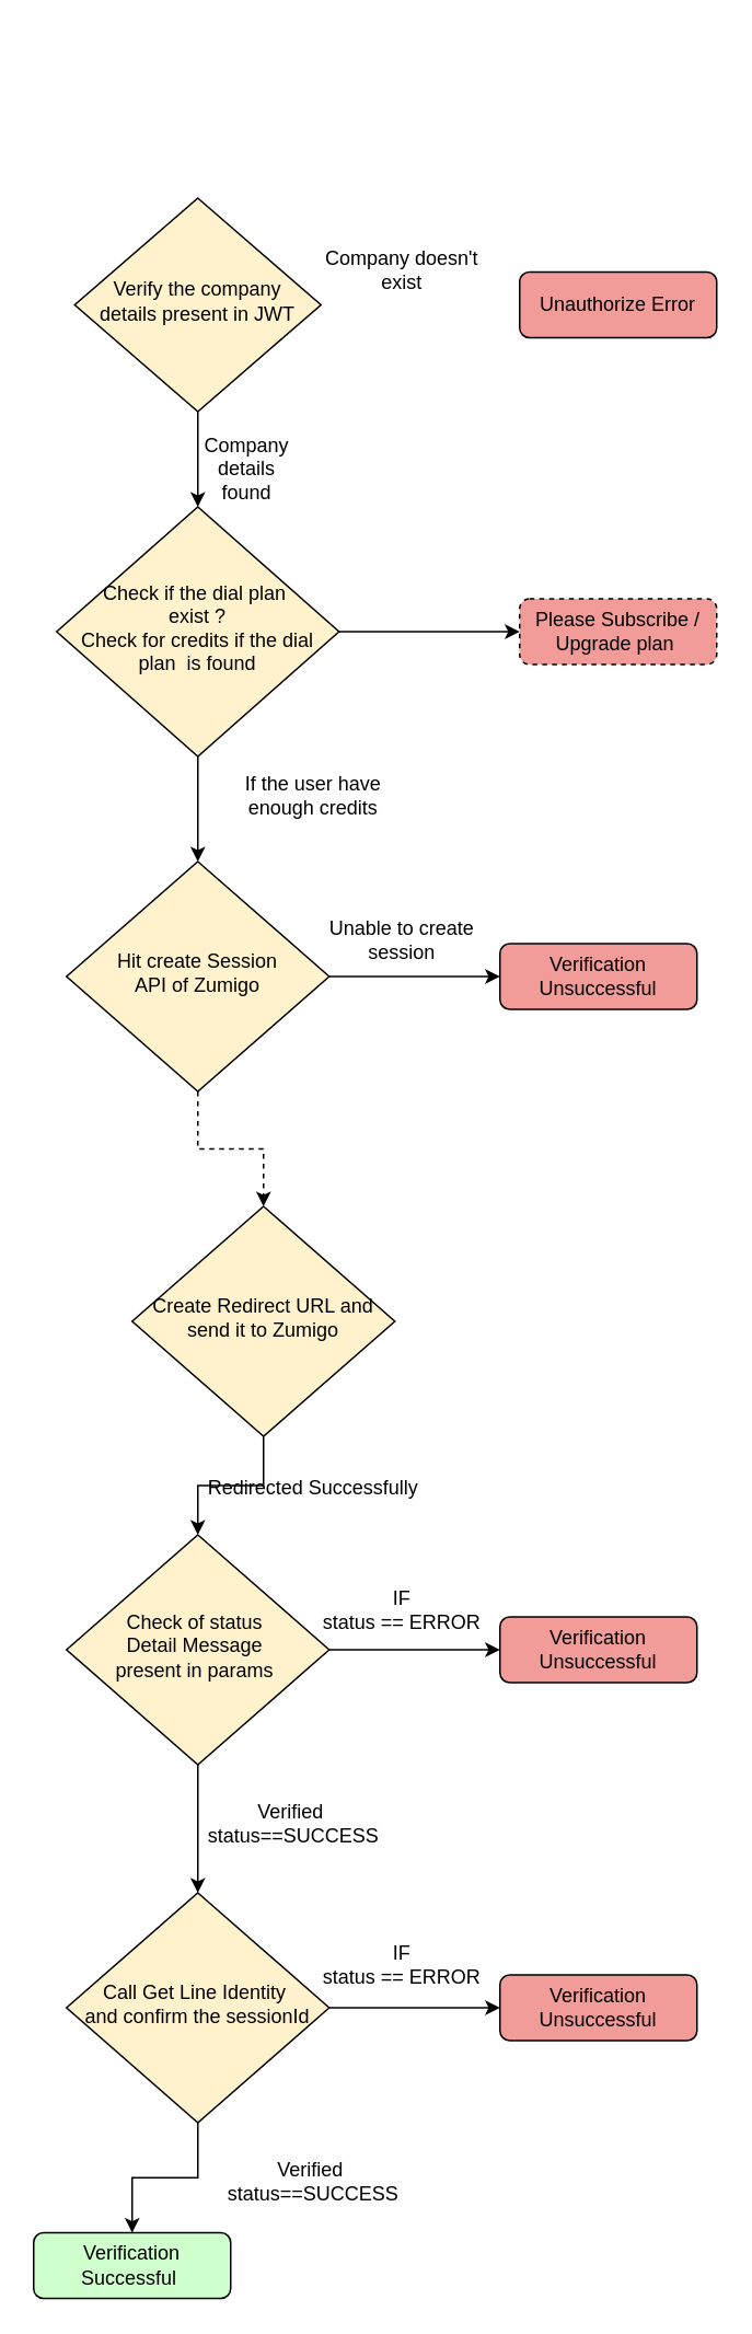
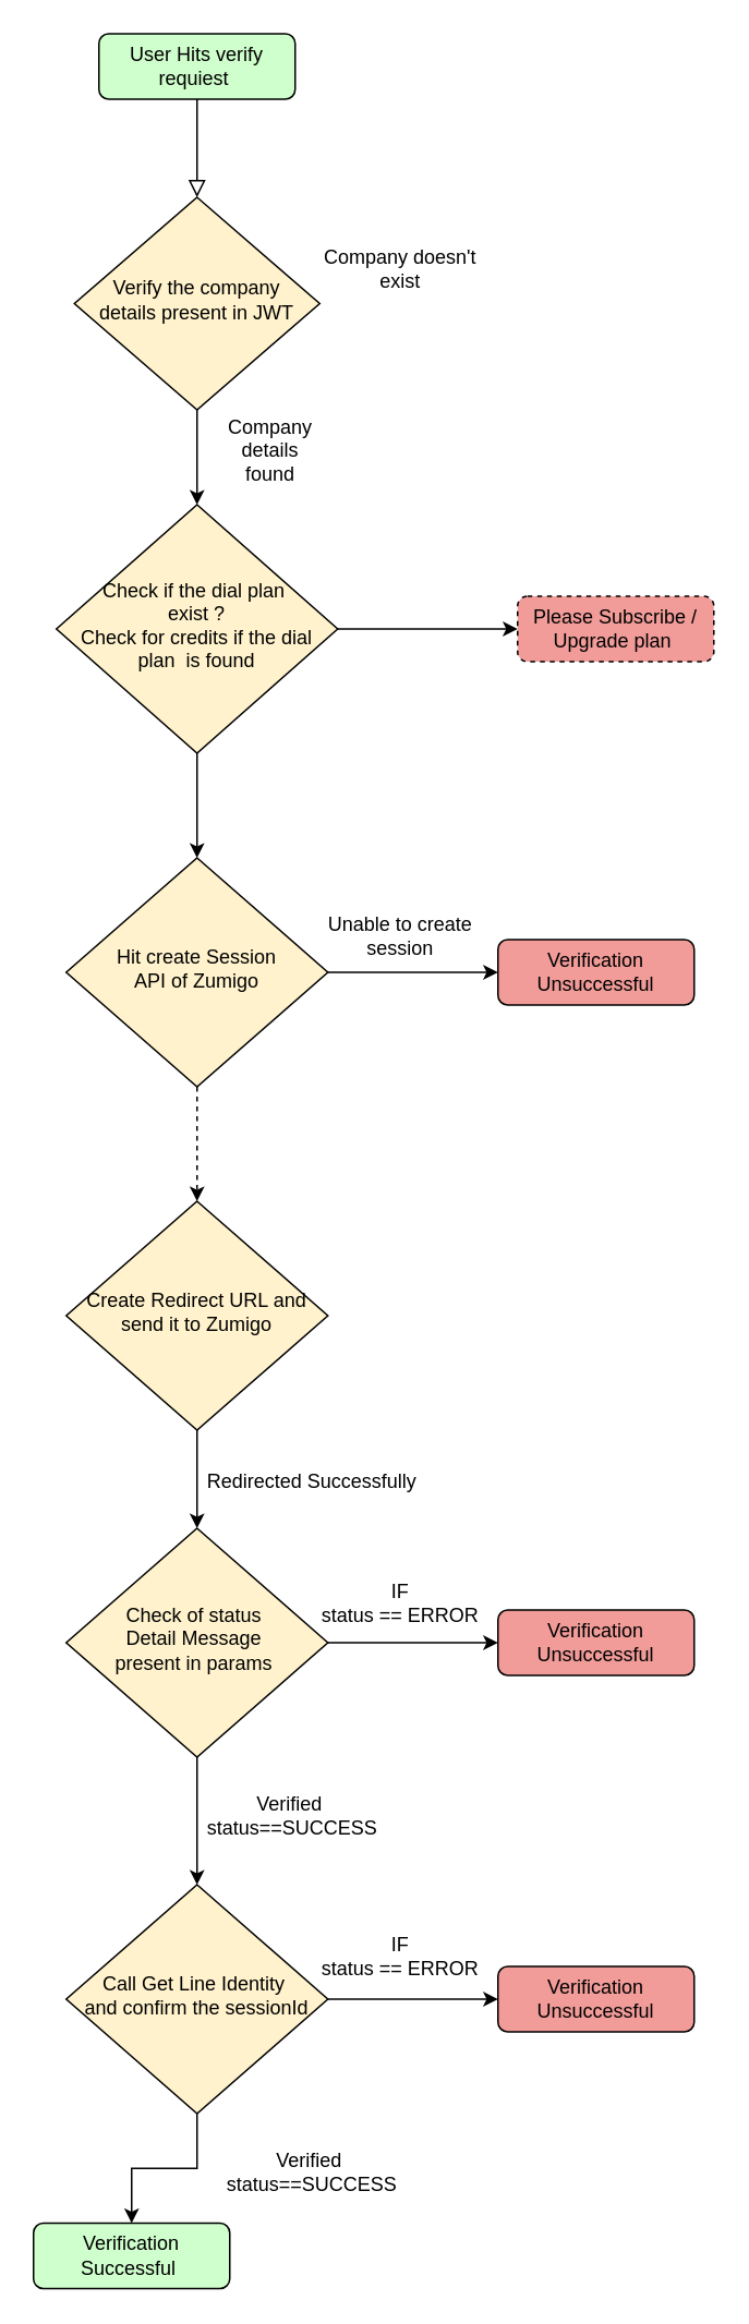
  <mxCell id="0" />
  <mxCell id="1" parent="0" />
+ <mxCell id="2" value="" style="rounded=0;html=1;jettySize=auto;orthogonalLoop=1;fontSize=11;endArrow=block;endFill=0;endSize=8;strokeWidth=1;shadow=0;labelBackgroundColor=none;edgeStyle=orthogonalEdgeStyle;" parent="1" source="3" target="5" edge="1"><mxGeometry relative="1" as="geometry" /></mxCell>
+ <mxCell id="3" value="User Hits verify requiest&amp;nbsp;" style="rounded=1;whiteSpace=wrap;html=1;fontSize=12;glass=0;strokeWidth=1;shadow=0;fillColor=#CFFFCC;" parent="1" vertex="1"><mxGeometry x="60" y="20" width="120" height="40" as="geometry" /></mxCell>
  <mxCell id="4" value="" style="edgeStyle=orthogonalEdgeStyle;rounded=0;orthogonalLoop=1;jettySize=auto;html=1;" edge="1" parent="1" source="5" target="32"><mxGeometry relative="1" as="geometry" /></mxCell>
  <mxCell id="5" value="Verify the company details present in JWT" style="rhombus;whiteSpace=wrap;html=1;shadow=0;fontFamily=Helvetica;fontSize=12;align=center;strokeWidth=1;spacing=6;spacingTop=-4;fillColor=#FFF2CC;" parent="1" vertex="1"><mxGeometry x="45" y="120" width="150" height="130" as="geometry" /></mxCell>
- <mxCell id="6" value="Unauthorize Error" style="rounded=1;whiteSpace=wrap;html=1;fontSize=12;glass=0;strokeWidth=1;shadow=0;fillColor=#F19C99;" parent="1" vertex="1"><mxGeometry x="316" y="165" width="120" height="40" as="geometry" /></mxCell>
  <mxCell id="7" value="" style="edgeStyle=orthogonalEdgeStyle;rounded=0;orthogonalLoop=1;jettySize=auto;html=1;" edge="1" parent="1" source="9" target="10"><mxGeometry relative="1" as="geometry" /></mxCell>
  <mxCell id="8" value="" style="edgeStyle=orthogonalEdgeStyle;rounded=0;orthogonalLoop=1;jettySize=auto;html=1;dashed=1;" edge="1" parent="1" source="9" target="12"><mxGeometry relative="1" as="geometry" /></mxCell>
  <mxCell id="9" value="Hit create Session &lt;br&gt;API of Zumigo" style="rhombus;whiteSpace=wrap;html=1;shadow=0;fontFamily=Helvetica;fontSize=12;align=center;strokeWidth=1;spacing=6;spacingTop=-4;fillColor=#FFF2CC;" parent="1" vertex="1"><mxGeometry x="40" y="524" width="160" height="140" as="geometry" /></mxCell>
  <mxCell id="10" value="Verification Unsuccessful" style="rounded=1;whiteSpace=wrap;html=1;fontSize=12;glass=0;strokeWidth=1;shadow=0;fillColor=#F19C99;" parent="1" vertex="1"><mxGeometry x="304" y="574" width="120" height="40" as="geometry" /></mxCell>
  <mxCell id="11" value="" style="edgeStyle=orthogonalEdgeStyle;rounded=0;orthogonalLoop=1;jettySize=auto;html=1;" edge="1" parent="1" source="12" target="15"><mxGeometry relative="1" as="geometry" /></mxCell>
- <mxCell id="12" value="Create Redirect URL and &lt;br&gt;send it to Zumigo" style="rhombus;whiteSpace=wrap;html=1;shadow=0;fontFamily=Helvetica;fontSize=12;align=center;strokeWidth=1;spacing=6;spacingTop=-4;fillColor=#FFF2CC;" vertex="1" parent="1"><mxGeometry x="80" y="734" width="160" height="140" as="geometry" /></mxCell>
+ <mxCell id="12" value="Create Redirect URL and &lt;br&gt;send it to Zumigo" style="rhombus;whiteSpace=wrap;html=1;shadow=0;fontFamily=Helvetica;fontSize=12;align=center;strokeWidth=1;spacing=6;spacingTop=-4;fillColor=#FFF2CC;" vertex="1" parent="1"><mxGeometry x="40" y="734" width="160" height="140" as="geometry" /></mxCell>
  <mxCell id="13" value="" style="edgeStyle=orthogonalEdgeStyle;rounded=0;orthogonalLoop=1;jettySize=auto;html=1;" edge="1" parent="1" source="15" target="18"><mxGeometry relative="1" as="geometry" /></mxCell>
  <mxCell id="14" value="" style="edgeStyle=orthogonalEdgeStyle;rounded=0;orthogonalLoop=1;jettySize=auto;html=1;" edge="1" parent="1" source="15" target="20"><mxGeometry relative="1" as="geometry" /></mxCell>
  <mxCell id="15" value="Check of status&amp;nbsp;&lt;br&gt;Detail Message&amp;nbsp;&lt;br&gt;present in params&amp;nbsp;" style="rhombus;whiteSpace=wrap;html=1;shadow=0;fontFamily=Helvetica;fontSize=12;align=center;strokeWidth=1;spacing=6;spacingTop=-4;fillColor=#FFF2CC;" vertex="1" parent="1"><mxGeometry x="40" y="934" width="160" height="140" as="geometry" /></mxCell>
  <mxCell id="16" value="" style="edgeStyle=orthogonalEdgeStyle;rounded=0;orthogonalLoop=1;jettySize=auto;html=1;" edge="1" parent="1" source="18" target="19"><mxGeometry relative="1" as="geometry" /></mxCell>
  <mxCell id="17" value="" style="edgeStyle=orthogonalEdgeStyle;rounded=0;orthogonalLoop=1;jettySize=auto;html=1;" edge="1" parent="1" source="18" target="21"><mxGeometry relative="1" as="geometry" /></mxCell>
  <mxCell id="18" value="Call Get Line Identity&amp;nbsp;&lt;br&gt;and confirm the sessionId" style="rhombus;whiteSpace=wrap;html=1;shadow=0;fontFamily=Helvetica;fontSize=12;align=center;strokeWidth=1;spacing=6;spacingTop=-4;fillColor=#FFF2CC;" vertex="1" parent="1"><mxGeometry x="40" y="1152" width="160" height="140" as="geometry" /></mxCell>
  <mxCell id="19" value="Verification Successful&amp;nbsp;" style="rounded=1;whiteSpace=wrap;html=1;fontSize=12;glass=0;strokeWidth=1;shadow=0;fillColor=#CFFFCC;" vertex="1" parent="1"><mxGeometry x="20" y="1359" width="120" height="40" as="geometry" /></mxCell>
  <mxCell id="20" value="Verification Unsuccessful" style="rounded=1;whiteSpace=wrap;html=1;fontSize=12;glass=0;strokeWidth=1;shadow=0;fillColor=#F19C99;" vertex="1" parent="1"><mxGeometry x="304" y="984" width="120" height="40" as="geometry" /></mxCell>
  <mxCell id="21" value="Verification&lt;br&gt;Unsuccessful" style="rounded=1;whiteSpace=wrap;html=1;fontSize=12;glass=0;strokeWidth=1;shadow=0;fillColor=#F19C99;" vertex="1" parent="1"><mxGeometry x="304" y="1202" width="120" height="40" as="geometry" /></mxCell>
  <mxCell id="22" value="Unable to create &lt;br&gt;session" style="text;html=1;align=center;verticalAlign=middle;resizable=0;points=[];autosize=1;strokeColor=none;fillColor=none;" vertex="1" parent="1"><mxGeometry x="184" y="548" width="120" height="48" as="geometry" /></mxCell>
  <mxCell id="23" value="IF &lt;br&gt;status == ERROR" style="text;html=1;align=center;verticalAlign=middle;resizable=0;points=[];autosize=1;strokeColor=none;fillColor=none;" vertex="1" parent="1"><mxGeometry x="184" y="956" width="120" height="48" as="geometry" /></mxCell>
  <mxCell id="24" value="Verified&amp;nbsp;&lt;br&gt;status==SUCCESS" style="text;html=1;align=center;verticalAlign=middle;resizable=0;points=[];autosize=1;strokeColor=none;fillColor=none;" vertex="1" parent="1"><mxGeometry x="112" y="1086" width="132" height="48" as="geometry" /></mxCell>
  <mxCell id="25" value="Verified&amp;nbsp;&lt;br&gt;status==SUCCESS" style="text;html=1;align=center;verticalAlign=middle;resizable=0;points=[];autosize=1;strokeColor=none;fillColor=none;" vertex="1" parent="1"><mxGeometry x="124" y="1304" width="132" height="48" as="geometry" /></mxCell>
  <mxCell id="26" value="IF &lt;br&gt;status == ERROR" style="text;html=1;align=center;verticalAlign=middle;resizable=0;points=[];autosize=1;strokeColor=none;fillColor=none;" vertex="1" parent="1"><mxGeometry x="184" y="1172" width="120" height="48" as="geometry" /></mxCell>
  <mxCell id="27" value="Redirected Successfully" style="text;html=1;align=center;verticalAlign=middle;resizable=0;points=[];autosize=1;strokeColor=none;fillColor=none;" vertex="1" parent="1"><mxGeometry x="112" y="894" width="156" height="24" as="geometry" /></mxCell>
  <mxCell id="28" value="Company doesn't&lt;br&gt;exist" style="text;html=1;align=center;verticalAlign=middle;resizable=0;points=[];autosize=1;strokeColor=none;fillColor=none;" vertex="1" parent="1"><mxGeometry x="184" y="140" width="120" height="48" as="geometry" /></mxCell>
- <mxCell id="29" value="Company details found" style="text;strokeColor=none;align=center;fillColor=none;html=1;verticalAlign=middle;whiteSpace=wrap;rounded=0;" vertex="1" parent="1"><mxGeometry x="120" y="270" width="60" height="30" as="geometry" /></mxCell>
+ <mxCell id="29" value="Company details found" style="text;strokeColor=none;align=center;fillColor=none;html=1;verticalAlign=middle;whiteSpace=wrap;rounded=0;" vertex="1" parent="1"><mxGeometry x="135" y="260" width="60" height="30" as="geometry" /></mxCell>
  <mxCell id="30" value="" style="edgeStyle=orthogonalEdgeStyle;rounded=0;orthogonalLoop=1;jettySize=auto;html=1;" edge="1" parent="1" source="32" target="9"><mxGeometry relative="1" as="geometry" /></mxCell>
  <mxCell id="31" value="" style="edgeStyle=orthogonalEdgeStyle;rounded=0;orthogonalLoop=1;jettySize=auto;html=1;" edge="1" parent="1" source="32" target="33"><mxGeometry relative="1" as="geometry" /></mxCell>
  <mxCell id="32" value="Check if the dial plan&amp;nbsp;&lt;br&gt;exist ?&lt;br&gt;Check for credits if the dial plan&amp;nbsp; is found" style="rhombus;whiteSpace=wrap;html=1;shadow=0;fontFamily=Helvetica;fontSize=12;align=center;strokeWidth=1;spacing=6;spacingTop=-4;fillColor=#FFF2CC;" vertex="1" parent="1"><mxGeometry x="34" y="308" width="172" height="152" as="geometry" /></mxCell>
  <mxCell id="33" value="Please Subscribe / Upgrade plan&amp;nbsp;" style="rounded=1;whiteSpace=wrap;html=1;fontSize=12;glass=0;strokeWidth=1;shadow=0;fillColor=#F19C99;dashed=1;" vertex="1" parent="1"><mxGeometry x="316" y="364" width="120" height="40" as="geometry" /></mxCell>
- <mxCell id="34" value="If the user have &lt;br&gt;enough credits" style="text;html=1;align=center;verticalAlign=middle;resizable=0;points=[];autosize=1;strokeColor=none;fillColor=none;" vertex="1" parent="1"><mxGeometry x="136" y="460" width="108" height="48" as="geometry" /></mxCell>
